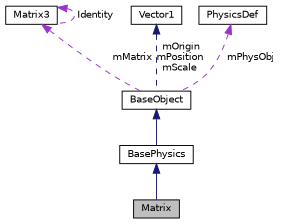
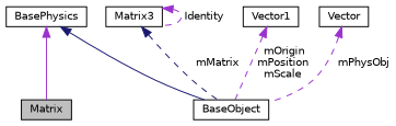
  digraph {
    node [color=black fillcolor=white fontname=Helvetica fontsize=10 shape=record style=filled]
    edge [color=darkorchid3 dir=back fontname=Helvetica fontsize=10 labelfontname=Helvetica labelfontsize=10 style=dashed]
    n1 [fillcolor=grey75 fontcolor=black height=0.2 label=Matrix width=0.4]
    n2 [height=0.2 label=BasePhysics width=0.4]
    n3 [height=0.2 label=BaseObject width=0.4]
    n4 [height=0.2 label=Matrix3 width=0.4]
    n5 [height=0.2 label=Vector1 width=0.4]
-   n6 [height=0.2 label=PhysicsDef width=0.4]
-   n2 -> n1 [color=midnightblue style=solid]
-   n3 -> n2 [color=midnightblue style=solid]
-   n4 -> n3 [label=" mMatrix"]
+   n6 [height=0.2 label=Vector width=0.4]
+   n2 -> n1 [style=solid]
+   n2 -> n3 [color=midnightblue style=solid]
+   n4 -> n3 [color=midnightblue label=" mMatrix"]
    n4 -> n4 [label=" Identity"]
-   n5 -> n3 [color=midnightblue label=" mOrigin\nmPosition\nmScale"]
+   n5 -> n3 [label=" mOrigin\nmPosition\nmScale"]
    n6 -> n3 [label=" mPhysObj"]
  }
